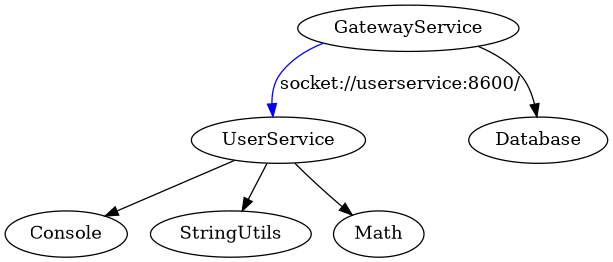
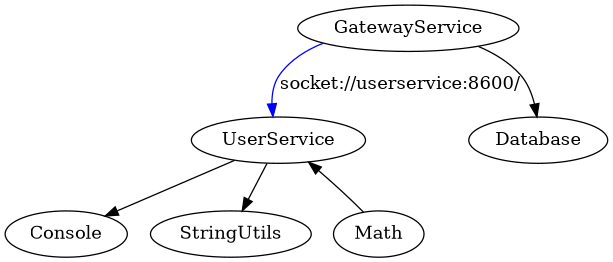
  digraph {
    UserService
    Console
    StringUtils
    Math
    GatewayService
    Database
    UserService -> Console
    UserService -> StringUtils
-   UserService -> Math
+   Math -> UserService
    GatewayService -> UserService [color=blue label="socket://userservice:8600/"]
    GatewayService -> Database
  }
